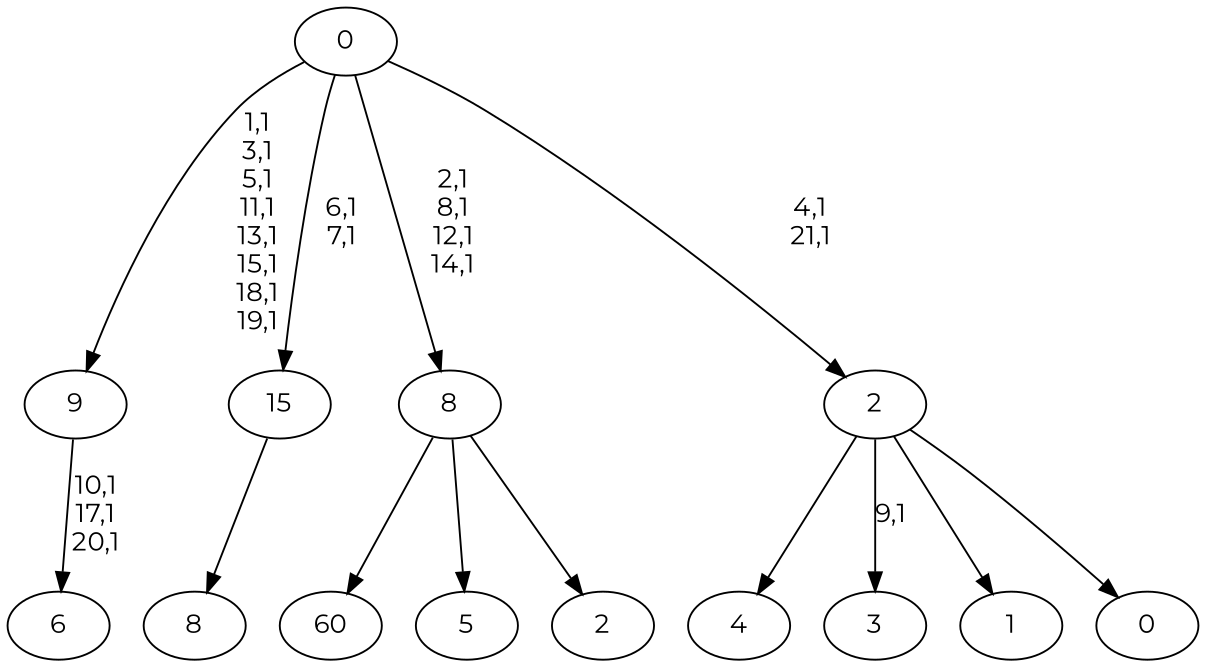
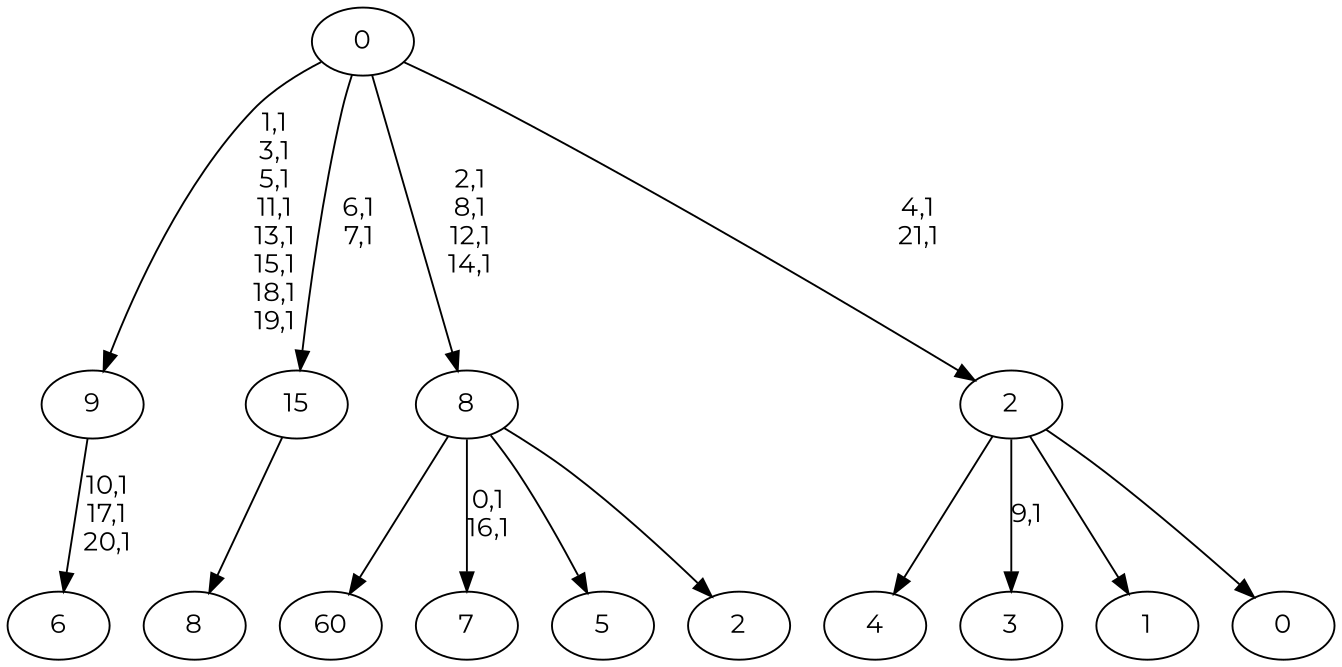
  digraph {
    fontname=Montserrat
    node [fontname=Montserrat]
    edge [fontname=Montserrat]
    n1 [label=60]
    n2 [label=9]
    n3 [label=6]
    n4 [label=8]
+   n5 [label=7]
    15
    n7 [label=5]
    n8 [label=4]
    n9 [label=3]
    n10 [label=2]
    8
    n12 [label=1]
    n13 [label=0]
    2
    0
    n2 -> n3 [label="10,1\n17,1\n20,1"]
    15 -> n4
    8 -> n1
+   8 -> n5 [label="0,1\n16,1"]
    8 -> n7
    8 -> n10
    2 -> n8
    2 -> n9 [label="9,1"]
    2 -> n12
    2 -> n13
    0 -> n2 [label="1,1\n3,1\n5,1\n11,1\n13,1\n15,1\n18,1\n19,1"]
    0 -> 15 [label="6,1\n7,1"]
    0 -> 8 [label="2,1\n8,1\n12,1\n14,1"]
    0 -> 2 [label="4,1\n21,1"]
  }
